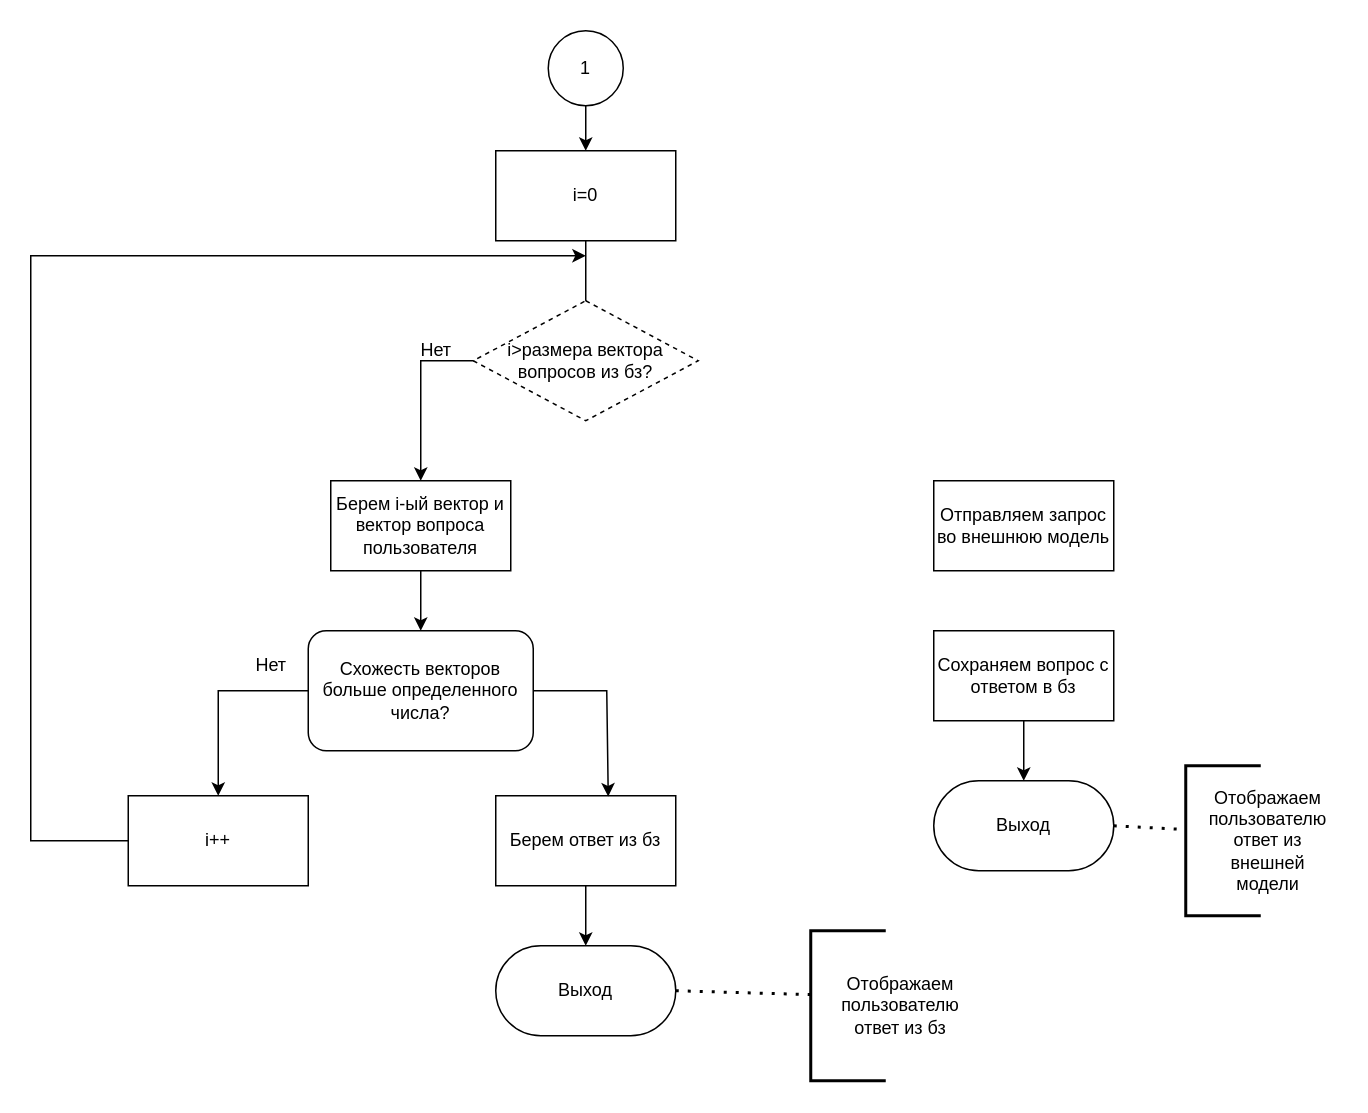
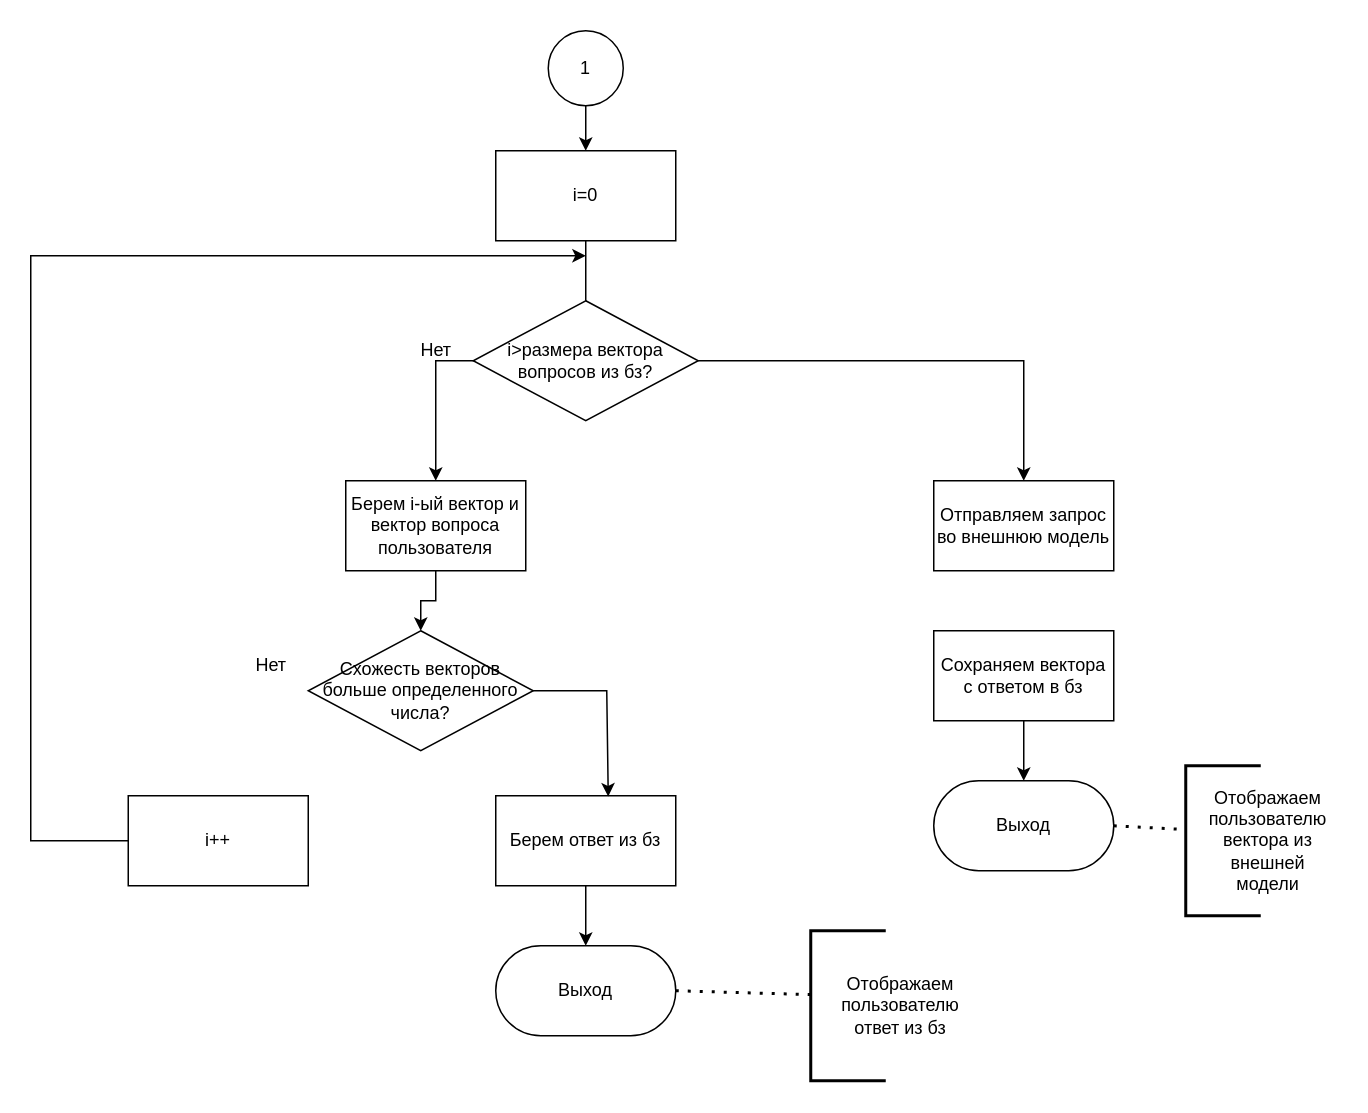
  <mxCell id="0" />
  <mxCell id="1" parent="0" />
  <mxCell id="2" style="edgeStyle=orthogonalEdgeStyle;rounded=0;orthogonalLoop=1;jettySize=auto;html=1;entryX=0.5;entryY=0;entryDx=0;entryDy=0;" edge="1" parent="1" source="3" target="5"><mxGeometry relative="1" as="geometry" /></mxCell>
  <mxCell id="3" value="1" style="ellipse;whiteSpace=wrap;html=1;aspect=fixed;" vertex="1" parent="1"><mxGeometry x="365" y="20" width="50" height="50" as="geometry" /></mxCell>
  <mxCell id="4" style="edgeStyle=orthogonalEdgeStyle;rounded=0;orthogonalLoop=1;jettySize=auto;html=1;" edge="1" parent="1" source="5" target="7"><mxGeometry relative="1" as="geometry" /></mxCell>
  <mxCell id="5" value="i=0" style="rounded=0;whiteSpace=wrap;html=1;" vertex="1" parent="1"><mxGeometry x="330" y="100" width="120" height="60" as="geometry" /></mxCell>
  <mxCell id="6" style="edgeStyle=orthogonalEdgeStyle;rounded=0;orthogonalLoop=1;jettySize=auto;html=1;entryX=0.5;entryY=0;entryDx=0;entryDy=0;" edge="1" parent="1" source="7" target="14"><mxGeometry relative="1" as="geometry" /></mxCell>
- <mxCell id="7" value="Берем i-ый вектор и вектор вопроса пользователя" style="rounded=0;whiteSpace=wrap;html=1;" vertex="1" parent="1"><mxGeometry x="220" y="320" width="120" height="60" as="geometry" /></mxCell>
- <mxCell id="9" value="i&amp;gt;размера вектора вопросов из бз?" style="rhombus;whiteSpace=wrap;html=1;dashed=1;" vertex="1" parent="1"><mxGeometry x="315" y="200" width="150" height="80" as="geometry" /></mxCell>
+ <mxCell id="7" value="Берем i-ый вектор и вектор вопроса пользователя" style="rounded=0;whiteSpace=wrap;html=1;" vertex="1" parent="1"><mxGeometry x="230" y="320" width="120" height="60" as="geometry" /></mxCell>
+ <mxCell id="8" style="edgeStyle=orthogonalEdgeStyle;rounded=0;orthogonalLoop=1;jettySize=auto;html=1;entryX=0.5;entryY=0;entryDx=0;entryDy=0;" edge="1" parent="1" source="9" target="27"><mxGeometry relative="1" as="geometry"><Array as="points"><mxPoint x="682" y="240" /></Array><mxPoint x="490" y="320" as="targetPoint" /></mxGeometry></mxCell>
+ <mxCell id="9" value="i&amp;gt;размера вектора вопросов из бз?" style="rhombus;whiteSpace=wrap;html=1;" vertex="1" parent="1"><mxGeometry x="315" y="200" width="150" height="80" as="geometry" /></mxCell>
  <mxCell id="10" value="Нет" style="text;html=1;align=center;verticalAlign=middle;resizable=0;points=[];autosize=1;strokeColor=none;fillColor=none;" vertex="1" parent="1"><mxGeometry x="270" y="218" width="40" height="30" as="geometry" /></mxCell>
  <mxCell id="11" style="edgeStyle=orthogonalEdgeStyle;rounded=0;orthogonalLoop=1;jettySize=auto;html=1;" edge="1" parent="1" source="12"><mxGeometry relative="1" as="geometry"><mxPoint x="390" y="170" as="targetPoint" /><Array as="points"><mxPoint x="20" y="560" /><mxPoint x="20" y="170" /></Array></mxGeometry></mxCell>
  <mxCell id="12" value="i++" style="rounded=0;whiteSpace=wrap;html=1;" vertex="1" parent="1"><mxGeometry x="85" y="530" width="120" height="60" as="geometry" /></mxCell>
- <mxCell id="13" style="edgeStyle=orthogonalEdgeStyle;rounded=0;orthogonalLoop=1;jettySize=auto;html=1;entryX=0.5;entryY=0;entryDx=0;entryDy=0;" edge="1" parent="1" source="14" target="12"><mxGeometry relative="1" as="geometry"><Array as="points"><mxPoint x="145" y="460" /></Array></mxGeometry></mxCell>
- <mxCell id="14" value="Схожесть векторов больше определенного числа?" style="whiteSpace=wrap;html=1;rounded=1;" vertex="1" parent="1"><mxGeometry x="205" y="420" width="150" height="80" as="geometry" /></mxCell>
+ <mxCell id="14" value="Схожесть векторов больше определенного числа?" style="rhombus;whiteSpace=wrap;html=1;" vertex="1" parent="1"><mxGeometry x="205" y="420" width="150" height="80" as="geometry" /></mxCell>
  <mxCell id="15" value="Нет" style="text;html=1;align=center;verticalAlign=middle;resizable=0;points=[];autosize=1;strokeColor=none;fillColor=none;" vertex="1" parent="1"><mxGeometry x="160" y="428" width="40" height="30" as="geometry" /></mxCell>
- <mxCell id="16" value="Отображаем пользователю ответ из внешней модели" style="text;html=1;align=center;verticalAlign=middle;whiteSpace=wrap;rounded=0;" vertex="1" parent="1"><mxGeometry x="800" y="520" width="90" height="80" as="geometry" /></mxCell>
+ <mxCell id="16" value="Отображаем пользователю вектора из внешней модели" style="text;html=1;align=center;verticalAlign=middle;whiteSpace=wrap;rounded=0;" vertex="1" parent="1"><mxGeometry x="800" y="520" width="90" height="80" as="geometry" /></mxCell>
  <mxCell id="17" style="edgeStyle=orthogonalEdgeStyle;rounded=0;orthogonalLoop=1;jettySize=auto;html=1;entryX=0.5;entryY=0;entryDx=0;entryDy=0;" edge="1" parent="1" source="18" target="20"><mxGeometry relative="1" as="geometry" /></mxCell>
  <mxCell id="18" value="Берем ответ из бз" style="rounded=0;whiteSpace=wrap;html=1;" vertex="1" parent="1"><mxGeometry x="330" y="530" width="120" height="60" as="geometry" /></mxCell>
  <mxCell id="19" style="edgeStyle=orthogonalEdgeStyle;rounded=0;orthogonalLoop=1;jettySize=auto;html=1;entryX=0.625;entryY=0.008;entryDx=0;entryDy=0;entryPerimeter=0;" edge="1" parent="1" source="14" target="18"><mxGeometry relative="1" as="geometry"><Array as="points"><mxPoint x="404" y="460" /><mxPoint x="404" y="531" /></Array></mxGeometry></mxCell>
  <mxCell id="20" value="Выход" style="rounded=1;whiteSpace=wrap;html=1;arcSize=50;" vertex="1" parent="1"><mxGeometry x="330" y="630" width="120" height="60" as="geometry" /></mxCell>
  <mxCell id="21" value="" style="strokeWidth=2;html=1;shape=mxgraph.flowchart.annotation_1;align=left;pointerEvents=1;direction=east;" vertex="1" parent="1"><mxGeometry x="540" y="620" width="50" height="100" as="geometry" /></mxCell>
  <mxCell id="22" value="" style="endArrow=none;dashed=1;html=1;dashPattern=1 3;strokeWidth=2;rounded=0;exitX=1;exitY=0.5;exitDx=0;exitDy=0;entryX=0.012;entryY=0.426;entryDx=0;entryDy=0;entryPerimeter=0;" edge="1" parent="1" source="20" target="21"><mxGeometry width="50" height="50" relative="1" as="geometry"><mxPoint x="460" y="660" as="sourcePoint" /><mxPoint x="510" y="610" as="targetPoint" /></mxGeometry></mxCell>
  <mxCell id="23" value="Отображаем пользователю ответ из бз" style="text;html=1;align=center;verticalAlign=middle;whiteSpace=wrap;rounded=0;" vertex="1" parent="1"><mxGeometry x="550" y="630" width="100" height="80" as="geometry" /></mxCell>
  <mxCell id="24" value="Выход" style="rounded=1;whiteSpace=wrap;html=1;arcSize=50;" vertex="1" parent="1"><mxGeometry x="622" y="520" width="120" height="60" as="geometry" /></mxCell>
  <mxCell id="25" value="" style="strokeWidth=2;html=1;shape=mxgraph.flowchart.annotation_1;align=left;pointerEvents=1;direction=east;" vertex="1" parent="1"><mxGeometry x="790" y="510" width="50" height="100" as="geometry" /></mxCell>
  <mxCell id="26" value="" style="endArrow=none;dashed=1;html=1;dashPattern=1 3;strokeWidth=2;rounded=0;exitX=1;exitY=0.5;exitDx=0;exitDy=0;entryX=0.012;entryY=0.426;entryDx=0;entryDy=0;entryPerimeter=0;" edge="1" parent="1" source="24" target="25"><mxGeometry width="50" height="50" relative="1" as="geometry"><mxPoint x="702" y="450" as="sourcePoint" /><mxPoint x="752" y="400" as="targetPoint" /></mxGeometry></mxCell>
  <mxCell id="27" value="Отправляем запрос во внешнюю модель" style="rounded=0;whiteSpace=wrap;html=1;" vertex="1" parent="1"><mxGeometry x="622" y="320" width="120" height="60" as="geometry" /></mxCell>
  <mxCell id="28" style="edgeStyle=orthogonalEdgeStyle;rounded=0;orthogonalLoop=1;jettySize=auto;html=1;entryX=0.5;entryY=0;entryDx=0;entryDy=0;" edge="1" parent="1" source="29" target="24"><mxGeometry relative="1" as="geometry" /></mxCell>
- <mxCell id="29" value="Сохраняем вопрос с ответом в бз" style="rounded=0;whiteSpace=wrap;html=1;" vertex="1" parent="1"><mxGeometry x="622" y="420" width="120" height="60" as="geometry" /></mxCell>
+ <mxCell id="29" value="Сохраняем вектора с ответом в бз" style="rounded=0;whiteSpace=wrap;html=1;" vertex="1" parent="1"><mxGeometry x="622" y="420" width="120" height="60" as="geometry" /></mxCell>
